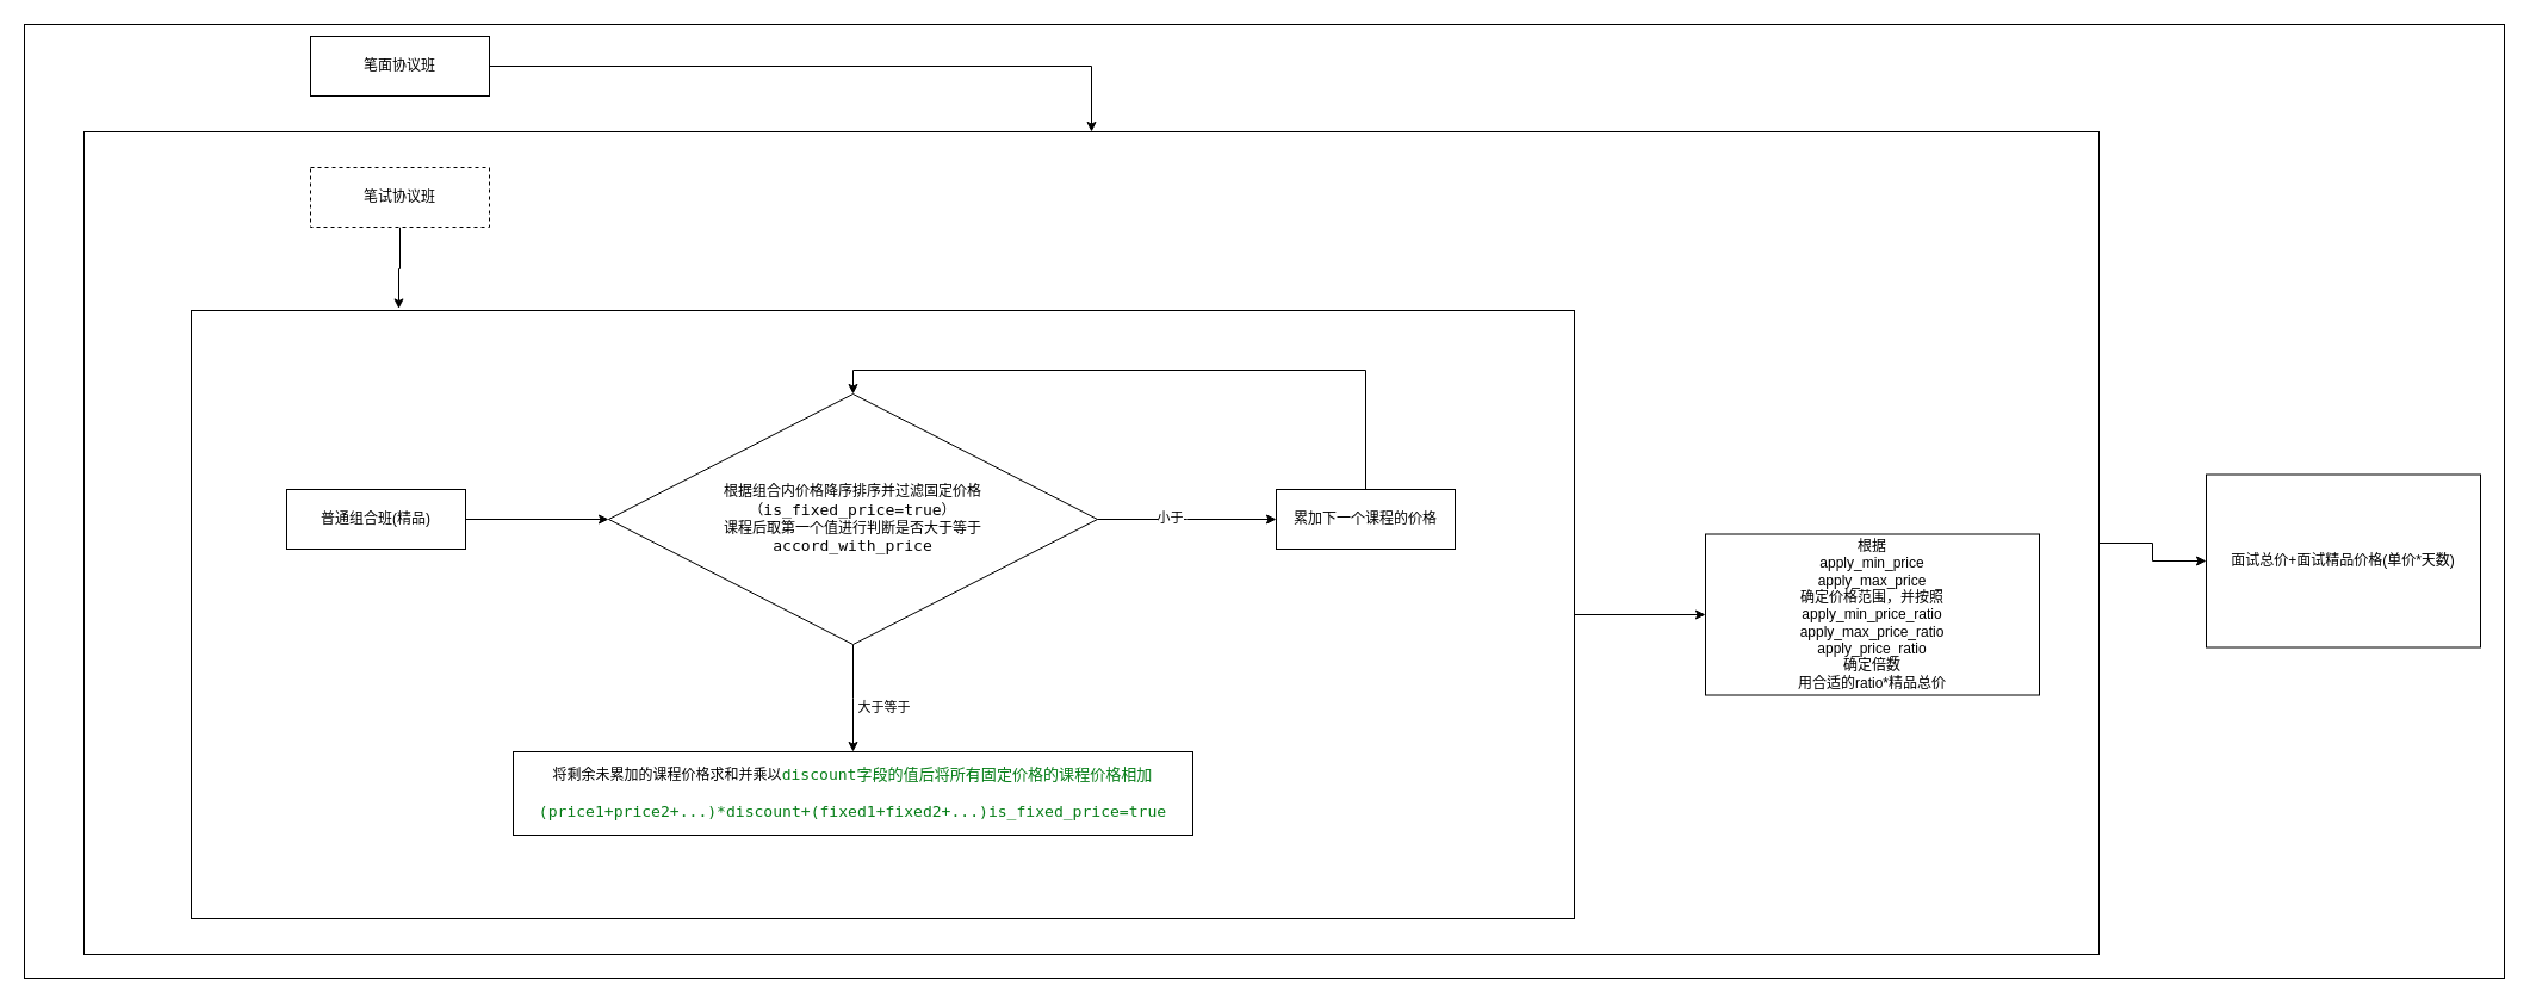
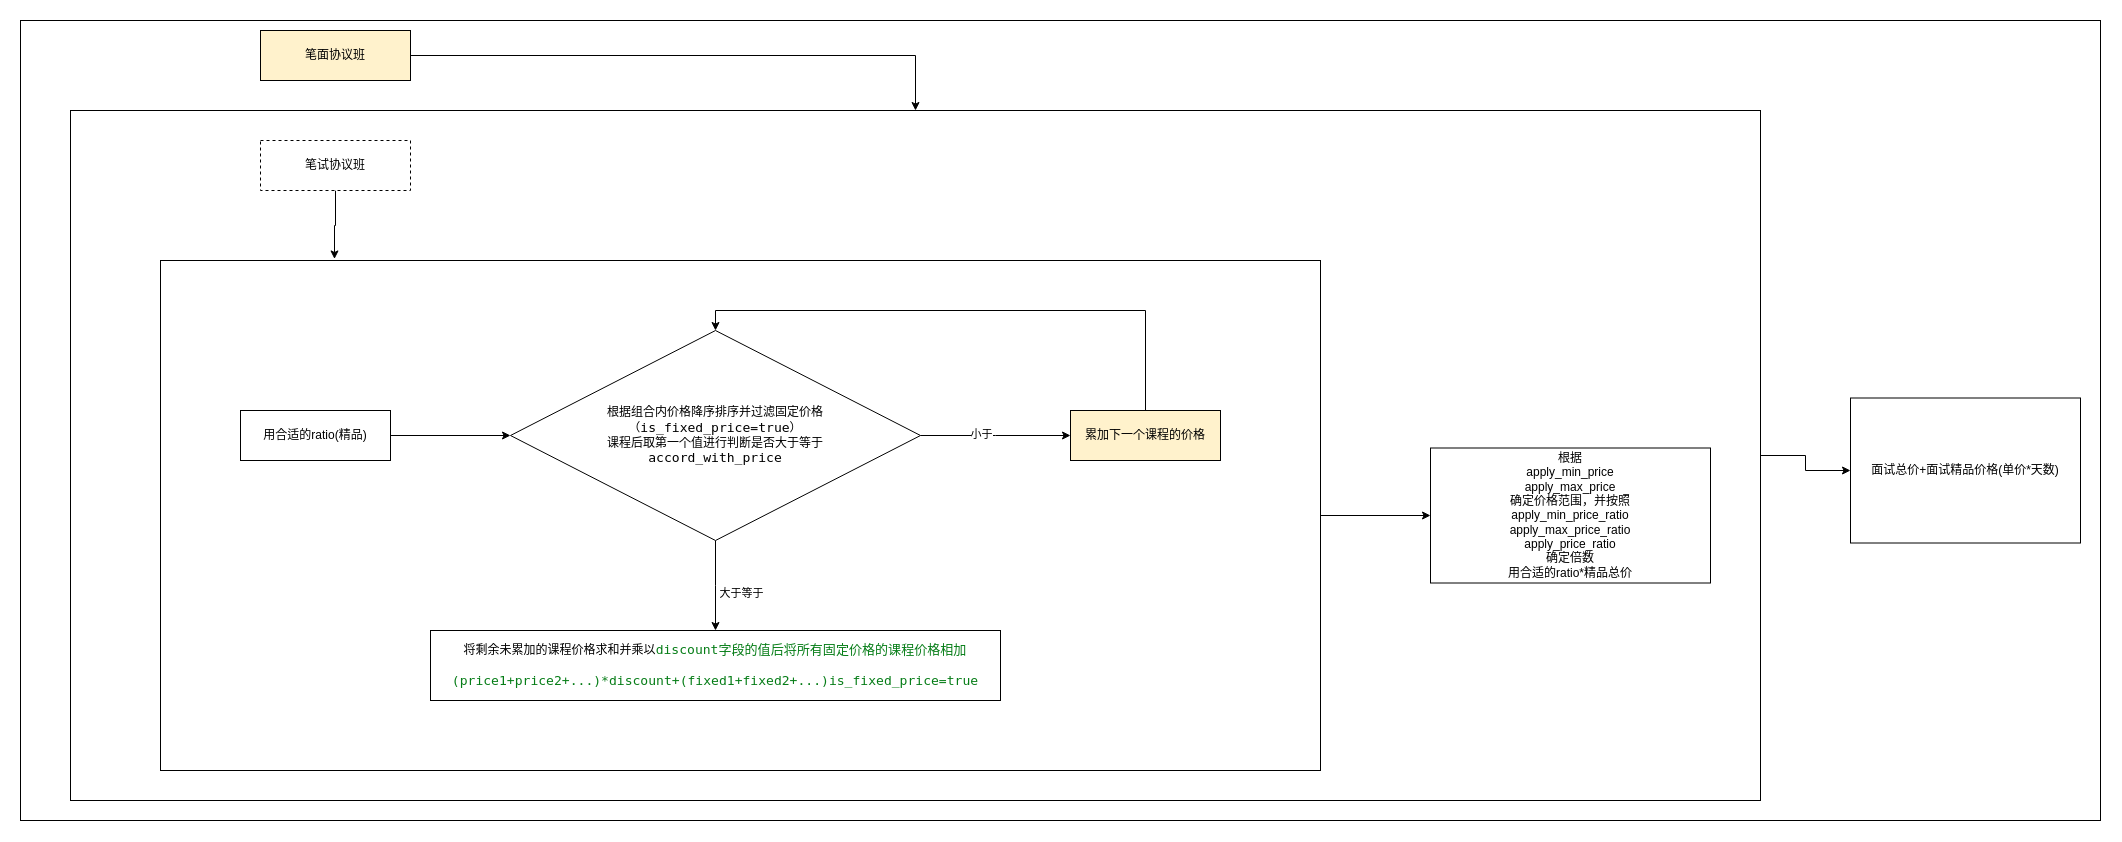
  <mxCell id="0" />
  <mxCell id="1" parent="0" />
  <mxCell id="2" value="" style="rounded=0;whiteSpace=wrap;html=1;" vertex="1" parent="1"><mxGeometry x="20" y="20" width="2080" height="800" as="geometry" /></mxCell>
  <mxCell id="3" style="edgeStyle=orthogonalEdgeStyle;rounded=0;orthogonalLoop=1;jettySize=auto;html=1;exitX=1;exitY=0.5;exitDx=0;exitDy=0;entryX=0;entryY=0.5;entryDx=0;entryDy=0;" edge="1" parent="1" source="4" target="20"><mxGeometry relative="1" as="geometry" /></mxCell>
  <mxCell id="4" value="" style="rounded=0;whiteSpace=wrap;html=1;" vertex="1" parent="1"><mxGeometry x="70" y="110" width="1690" height="690" as="geometry" /></mxCell>
  <mxCell id="5" value="" style="edgeStyle=orthogonalEdgeStyle;rounded=0;orthogonalLoop=1;jettySize=auto;html=1;" edge="1" parent="1" source="6" target="19"><mxGeometry relative="1" as="geometry" /></mxCell>
  <mxCell id="6" value="" style="rounded=0;whiteSpace=wrap;html=1;" vertex="1" parent="1"><mxGeometry x="160" y="260" width="1160" height="510" as="geometry" /></mxCell>
  <mxCell id="7" style="edgeStyle=orthogonalEdgeStyle;rounded=0;orthogonalLoop=1;jettySize=auto;html=1;exitX=1;exitY=0.5;exitDx=0;exitDy=0;entryX=0;entryY=0.5;entryDx=0;entryDy=0;" edge="1" parent="1" source="8" target="13"><mxGeometry relative="1" as="geometry"><mxPoint x="510" y="458.75" as="targetPoint" /></mxGeometry></mxCell>
- <mxCell id="8" value="普通组合班(精品)" style="rounded=0;whiteSpace=wrap;html=1;" vertex="1" parent="1"><mxGeometry x="240" y="410" width="150" height="50" as="geometry" /></mxCell>
+ <mxCell id="8" value="用合适的ratio(精品)" style="rounded=0;whiteSpace=wrap;html=1;" vertex="1" parent="1"><mxGeometry x="240" y="410" width="150" height="50" as="geometry" /></mxCell>
  <mxCell id="9" style="edgeStyle=orthogonalEdgeStyle;rounded=0;orthogonalLoop=1;jettySize=auto;html=1;exitX=1;exitY=0.5;exitDx=0;exitDy=0;" edge="1" parent="1" source="13"><mxGeometry relative="1" as="geometry"><mxPoint x="1070" y="435" as="targetPoint" /></mxGeometry></mxCell>
  <mxCell id="10" value="小于" style="edgeLabel;html=1;align=center;verticalAlign=middle;resizable=0;points=[];" vertex="1" connectable="0" parent="9"><mxGeometry x="-0.2" y="2" relative="1" as="geometry"><mxPoint as="offset" /></mxGeometry></mxCell>
  <mxCell id="11" style="edgeStyle=orthogonalEdgeStyle;rounded=0;orthogonalLoop=1;jettySize=auto;html=1;exitX=0.5;exitY=1;exitDx=0;exitDy=0;" edge="1" parent="1" source="13"><mxGeometry relative="1" as="geometry"><mxPoint x="715" y="630" as="targetPoint" /></mxGeometry></mxCell>
  <mxCell id="12" value="大于等于" style="edgeLabel;html=1;align=center;verticalAlign=middle;resizable=0;points=[];" vertex="1" connectable="0" parent="11"><mxGeometry x="-0.275" relative="1" as="geometry"><mxPoint x="25" y="19" as="offset" /></mxGeometry></mxCell>
  <mxCell id="13" value="&lt;span&gt;根据组合内价格降序排序并过滤固定价格&lt;br&gt;（&lt;/span&gt;&lt;span style=&quot;background-color: rgb(255 , 255 , 255) ; font-family: &amp;#34;jetbrains mono&amp;#34; , monospace ; font-size: 9.8pt&quot;&gt;is_fixed_price=true&lt;/span&gt;&lt;span&gt;）&lt;/span&gt;&lt;br&gt;&lt;span&gt;课程后取第一个值进行判断是否大于等于&lt;br&gt;&lt;/span&gt;&lt;span style=&quot;background-color: rgb(255 , 255 , 255) ; font-family: &amp;#34;jetbrains mono&amp;#34; , monospace ; font-size: 9.8pt&quot;&gt;accord_with_price&lt;/span&gt;" style="rhombus;whiteSpace=wrap;html=1;" vertex="1" parent="1"><mxGeometry x="510" y="330" width="410" height="210" as="geometry" /></mxCell>
  <mxCell id="14" style="edgeStyle=orthogonalEdgeStyle;rounded=0;orthogonalLoop=1;jettySize=auto;html=1;exitX=0.5;exitY=0;exitDx=0;exitDy=0;entryX=0.5;entryY=0;entryDx=0;entryDy=0;" edge="1" parent="1" source="15" target="13"><mxGeometry relative="1" as="geometry"><Array as="points"><mxPoint x="1145" y="310" /><mxPoint x="715" y="310" /></Array></mxGeometry></mxCell>
- <mxCell id="15" value="累加下一个课程的价格" style="rounded=0;whiteSpace=wrap;html=1;" vertex="1" parent="1"><mxGeometry x="1070" y="410" width="150" height="50" as="geometry" /></mxCell>
+ <mxCell id="15" value="累加下一个课程的价格" style="rounded=0;whiteSpace=wrap;html=1;fillColor=#fff2cc;" vertex="1" parent="1"><mxGeometry x="1070" y="410" width="150" height="50" as="geometry" /></mxCell>
  <mxCell id="16" value="将剩余未累加的课程价格求和并乘以&lt;span style=&quot;color: rgb(6 , 125 , 23) ; background-color: rgb(255 , 255 , 255) ; font-family: &amp;#34;jetbrains mono&amp;#34; , monospace ; font-size: 9.8pt&quot;&gt;discount&lt;/span&gt;&lt;span style=&quot;color: rgb(6 , 125 , 23) ; background-color: rgb(255 , 255 , 255) ; font-family: &amp;#34;jetbrains mono&amp;#34; , monospace ; font-size: 9.8pt&quot;&gt;字段的值后将所有固定价格的课程价格相加&lt;br&gt;&lt;br&gt;(price1+price2+...)*discount+(&lt;/span&gt;&lt;span style=&quot;color: rgb(6 , 125 , 23) ; font-family: &amp;#34;jetbrains mono&amp;#34; , monospace ; font-size: 13.067px ; background-color: rgb(255 , 255 , 255)&quot;&gt;fixed1+&lt;/span&gt;&lt;span style=&quot;color: rgb(6 , 125 , 23) ; font-family: &amp;#34;jetbrains mono&amp;#34; , monospace ; font-size: 13.067px ; background-color: rgb(255 , 255 , 255)&quot;&gt;fixed2+...&lt;/span&gt;&lt;span style=&quot;color: rgb(6 , 125 , 23) ; background-color: rgb(255 , 255 , 255) ; font-family: &amp;#34;jetbrains mono&amp;#34; , monospace ; font-size: 9.8pt&quot;&gt;)&lt;/span&gt;&lt;span style=&quot;color: rgb(6 , 125 , 23) ; font-family: &amp;#34;jetbrains mono&amp;#34; , monospace ; font-size: 13.067px ; background-color: rgb(255 , 255 , 255)&quot;&gt;is_fixed_price=true&lt;/span&gt;&lt;span style=&quot;color: rgb(6 , 125 , 23) ; background-color: rgb(255 , 255 , 255) ; font-family: &amp;#34;jetbrains mono&amp;#34; , monospace ; font-size: 9.8pt&quot;&gt;&lt;br&gt;&lt;/span&gt;" style="rounded=0;whiteSpace=wrap;html=1;" vertex="1" parent="1"><mxGeometry x="430" y="630" width="570" height="70" as="geometry" /></mxCell>
  <mxCell id="17" style="edgeStyle=orthogonalEdgeStyle;rounded=0;orthogonalLoop=1;jettySize=auto;html=1;exitX=0.5;exitY=1;exitDx=0;exitDy=0;entryX=0.15;entryY=-0.003;entryDx=0;entryDy=0;entryPerimeter=0;" edge="1" parent="1" source="18" target="6"><mxGeometry relative="1" as="geometry" /></mxCell>
  <mxCell id="18" value="笔试协议班" style="rounded=0;whiteSpace=wrap;html=1;dashed=1;" vertex="1" parent="1"><mxGeometry x="260" y="140" width="150" height="50" as="geometry" /></mxCell>
  <mxCell id="19" value="&lt;span&gt;根据&lt;/span&gt;&lt;br&gt;&lt;span&gt;apply_min_price&lt;br&gt;&lt;/span&gt;&lt;span&gt;apply_max_price&lt;br&gt;&lt;/span&gt;&lt;span&gt;确定价格范围，并按照&lt;br&gt;&lt;div&gt;apply_min_price_ratio&lt;/div&gt;&lt;div&gt;apply_max_price_ratio&lt;/div&gt;&lt;div&gt;apply_price_ratio&lt;/div&gt;&lt;div&gt;确定倍数&lt;/div&gt;&lt;div&gt;用合适的ratio*精品总价&lt;/div&gt;&lt;/span&gt;" style="rounded=0;whiteSpace=wrap;html=1;" vertex="1" parent="1"><mxGeometry x="1430" y="447.5" width="280" height="135" as="geometry" /></mxCell>
  <mxCell id="20" value="面试总价+面试精品价格(单价*天数)" style="rounded=0;whiteSpace=wrap;html=1;" vertex="1" parent="1"><mxGeometry x="1850" y="397.5" width="230" height="145" as="geometry" /></mxCell>
  <mxCell id="21" style="edgeStyle=orthogonalEdgeStyle;rounded=0;orthogonalLoop=1;jettySize=auto;html=1;exitX=1;exitY=0.5;exitDx=0;exitDy=0;entryX=0.5;entryY=0;entryDx=0;entryDy=0;" edge="1" parent="1" source="22" target="4"><mxGeometry relative="1" as="geometry" /></mxCell>
- <mxCell id="22" value="笔面协议班" style="rounded=0;whiteSpace=wrap;html=1;" vertex="1" parent="1"><mxGeometry x="260" y="30" width="150" height="50" as="geometry" /></mxCell>
+ <mxCell id="22" value="笔面协议班" style="rounded=0;whiteSpace=wrap;html=1;fillColor=#fff2cc;" vertex="1" parent="1"><mxGeometry x="260" y="30" width="150" height="50" as="geometry" /></mxCell>
